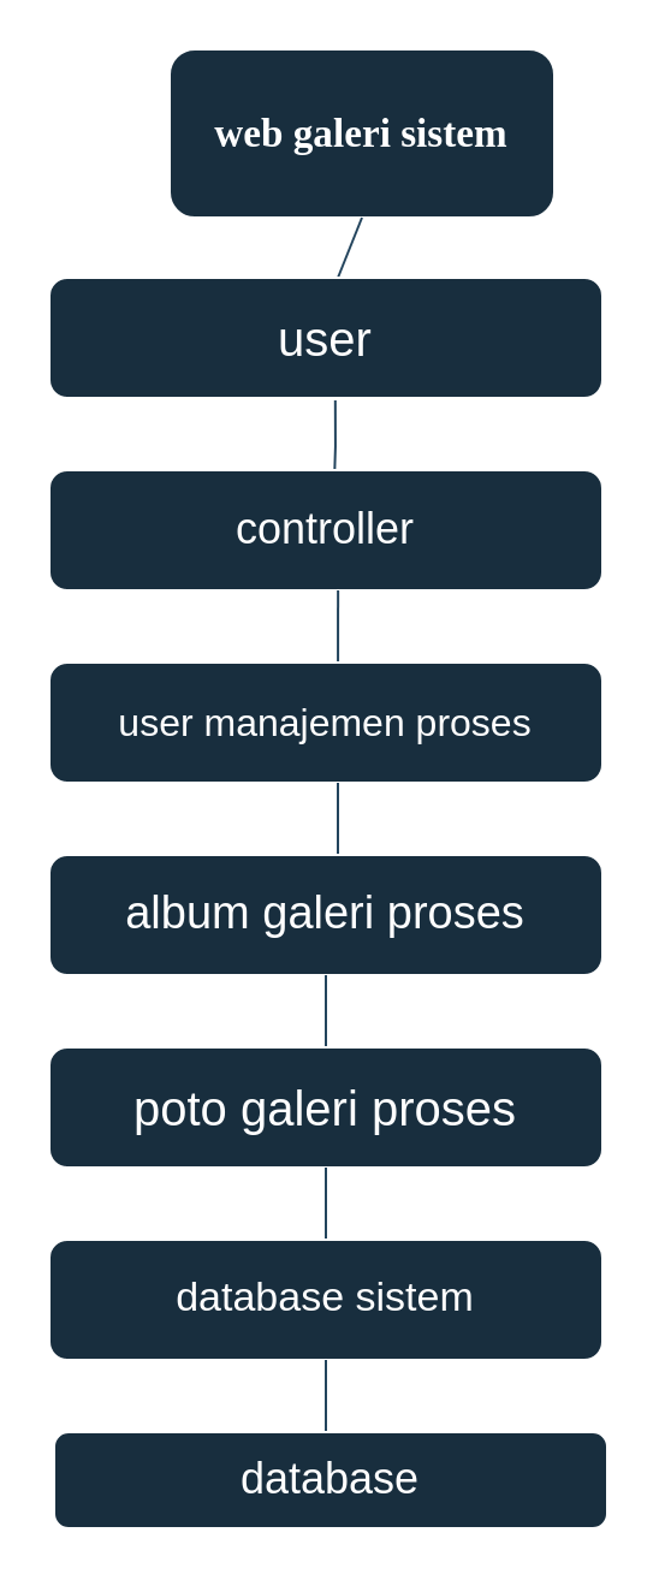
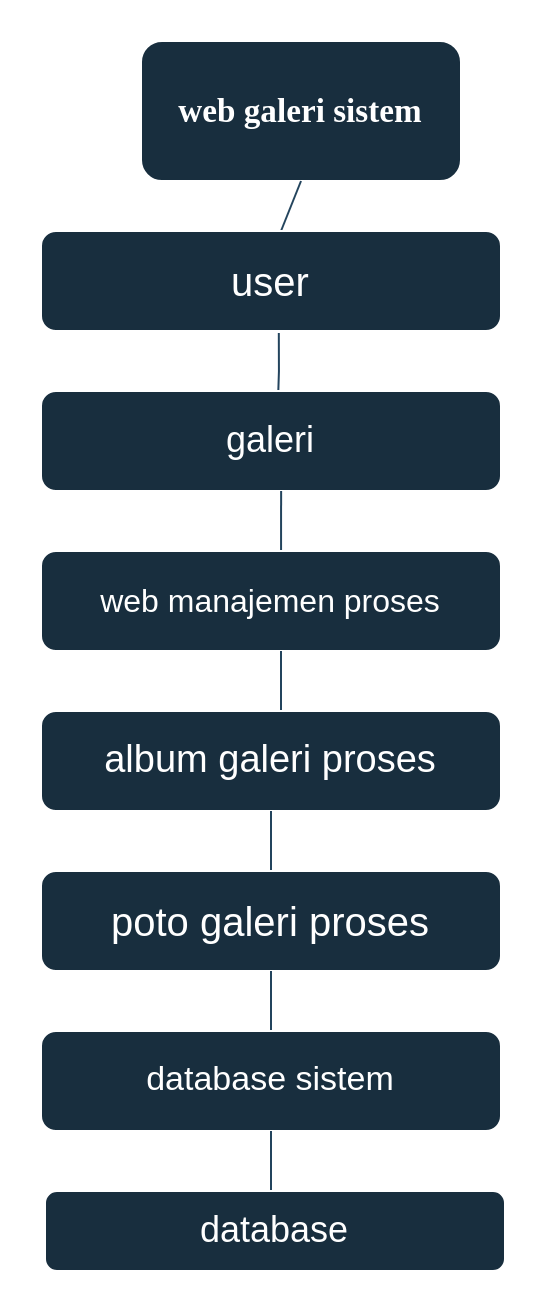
  <mxCell id="0" />
  <mxCell id="1" parent="0" />
  <mxCell id="2" value="&lt;h5&gt;web galeri sistem&lt;/h5&gt;" style="rounded=1;whiteSpace=wrap;html=1;hachureGap=4;fontFamily=Architects Daughter;fontSource=https%3A%2F%2Ffonts.googleapis.com%2Fcss%3Ffamily%3DArchitects%2BDaughter;fontSize=20;fontColor=#FFFFFF;labelBackgroundColor=none;labelBorderColor=none;fillColor=#182E3E;strokeColor=#FFFFFF;" vertex="1" parent="1"><mxGeometry x="70" y="20" width="160" height="70" as="geometry" /></mxCell>
  <mxCell id="3" value="" style="endArrow=none;html=1;rounded=1;hachureGap=4;fontFamily=Architects Daughter;fontSource=https%3A%2F%2Ffonts.googleapis.com%2Fcss%3Ffamily%3DArchitects%2BDaughter;fontSize=16;entryX=0.5;entryY=1;entryDx=0;entryDy=0;labelBackgroundColor=none;strokeColor=#23445D;fontColor=default;" edge="1" parent="1" target="2"><mxGeometry width="50" height="50" relative="1" as="geometry"><mxPoint x="140" y="115" as="sourcePoint" /><mxPoint x="10" y="525" as="targetPoint" /></mxGeometry></mxCell>
  <mxCell id="4" value="user" style="rounded=1;whiteSpace=wrap;html=1;fontSize=20;labelBackgroundColor=none;fillColor=#182E3E;strokeColor=#FFFFFF;fontColor=#FFFFFF;" vertex="1" parent="1"><mxGeometry x="20" y="115" width="230" height="50" as="geometry" /></mxCell>
  <mxCell id="5" value="" style="endArrow=none;html=1;rounded=1;entryX=0.517;entryY=1.02;entryDx=0;entryDy=0;entryPerimeter=0;labelBackgroundColor=none;strokeColor=#23445D;fontColor=default;" edge="1" parent="1" target="4"><mxGeometry width="50" height="50" relative="1" as="geometry"><mxPoint x="135" y="225" as="sourcePoint" /><mxPoint x="150" y="215" as="targetPoint" /><Array as="points"><mxPoint x="139" y="195" /></Array></mxGeometry></mxCell>
- <mxCell id="6" value="controller" style="rounded=1;whiteSpace=wrap;html=1;fontSize=18;labelBackgroundColor=none;fillColor=#182E3E;strokeColor=#FFFFFF;fontColor=#FFFFFF;" vertex="1" parent="1"><mxGeometry x="20" y="195" width="230" height="50" as="geometry" /></mxCell>
+ <mxCell id="6" value="galeri" style="rounded=1;whiteSpace=wrap;html=1;fontSize=18;labelBackgroundColor=none;fillColor=#182E3E;strokeColor=#FFFFFF;fontColor=#FFFFFF;" vertex="1" parent="1"><mxGeometry x="20" y="195" width="230" height="50" as="geometry" /></mxCell>
  <mxCell id="7" value="" style="endArrow=none;html=1;rounded=1;entryX=0.522;entryY=1;entryDx=0;entryDy=0;entryPerimeter=0;labelBackgroundColor=none;strokeColor=#23445D;fontColor=default;" edge="1" parent="1" target="6"><mxGeometry width="50" height="50" relative="1" as="geometry"><mxPoint x="140" y="285" as="sourcePoint" /><mxPoint x="150" y="215" as="targetPoint" /></mxGeometry></mxCell>
- <mxCell id="8" value="user manajemen proses" style="rounded=1;whiteSpace=wrap;html=1;fontSize=16;labelBackgroundColor=none;fillColor=#182E3E;strokeColor=#FFFFFF;fontColor=#FFFFFF;" vertex="1" parent="1"><mxGeometry x="20" y="275" width="230" height="50" as="geometry" /></mxCell>
+ <mxCell id="8" value="web manajemen proses" style="rounded=1;whiteSpace=wrap;html=1;fontSize=16;labelBackgroundColor=none;fillColor=#182E3E;strokeColor=#FFFFFF;fontColor=#FFFFFF;" vertex="1" parent="1"><mxGeometry x="20" y="275" width="230" height="50" as="geometry" /></mxCell>
  <mxCell id="9" value="" style="endArrow=none;html=1;rounded=1;labelBackgroundColor=none;strokeColor=#23445D;fontColor=default;" edge="1" parent="1"><mxGeometry width="50" height="50" relative="1" as="geometry"><mxPoint x="140" y="355" as="sourcePoint" /><mxPoint x="140" y="325" as="targetPoint" /></mxGeometry></mxCell>
  <mxCell id="10" value="album galeri proses" style="rounded=1;whiteSpace=wrap;html=1;fontSize=19;labelBackgroundColor=none;fillColor=#182E3E;strokeColor=#FFFFFF;fontColor=#FFFFFF;" vertex="1" parent="1"><mxGeometry x="20" y="355" width="230" height="50" as="geometry" /></mxCell>
  <mxCell id="11" value="" style="endArrow=none;html=1;rounded=1;entryX=0.5;entryY=1;entryDx=0;entryDy=0;labelBackgroundColor=none;strokeColor=#23445D;fontColor=default;" edge="1" parent="1" target="10"><mxGeometry width="50" height="50" relative="1" as="geometry"><mxPoint x="135" y="435" as="sourcePoint" /><mxPoint x="80" y="305" as="targetPoint" /></mxGeometry></mxCell>
  <mxCell id="12" value="poto galeri proses" style="rounded=1;whiteSpace=wrap;html=1;fontSize=20;labelBackgroundColor=none;fillColor=#182E3E;strokeColor=#FFFFFF;fontColor=#FFFFFF;" vertex="1" parent="1"><mxGeometry x="20" y="435" width="230" height="50" as="geometry" /></mxCell>
  <mxCell id="13" value="" style="endArrow=none;html=1;rounded=1;entryX=0.5;entryY=1;entryDx=0;entryDy=0;labelBackgroundColor=none;strokeColor=#23445D;fontColor=default;" edge="1" parent="1" target="12"><mxGeometry width="50" height="50" relative="1" as="geometry"><mxPoint x="135" y="515" as="sourcePoint" /><mxPoint x="110" y="395" as="targetPoint" /></mxGeometry></mxCell>
  <mxCell id="14" value="database sistem" style="rounded=1;whiteSpace=wrap;html=1;fontSize=17;labelBackgroundColor=none;fillColor=#182E3E;strokeColor=#FFFFFF;fontColor=#FFFFFF;" vertex="1" parent="1"><mxGeometry x="20" y="515" width="230" height="50" as="geometry" /></mxCell>
  <mxCell id="15" value="" style="endArrow=none;html=1;rounded=1;entryX=0.5;entryY=1;entryDx=0;entryDy=0;labelBackgroundColor=none;strokeColor=#23445D;fontColor=default;" edge="1" parent="1" target="14"><mxGeometry width="50" height="50" relative="1" as="geometry"><mxPoint x="135" y="595" as="sourcePoint" /><mxPoint x="170" y="535" as="targetPoint" /></mxGeometry></mxCell>
  <mxCell id="16" value="database" style="rounded=1;whiteSpace=wrap;html=1;fontSize=18;labelBackgroundColor=none;fillColor=#182E3E;strokeColor=#FFFFFF;fontColor=#FFFFFF;" vertex="1" parent="1"><mxGeometry x="22" y="595" width="230" height="40" as="geometry" /></mxCell>
